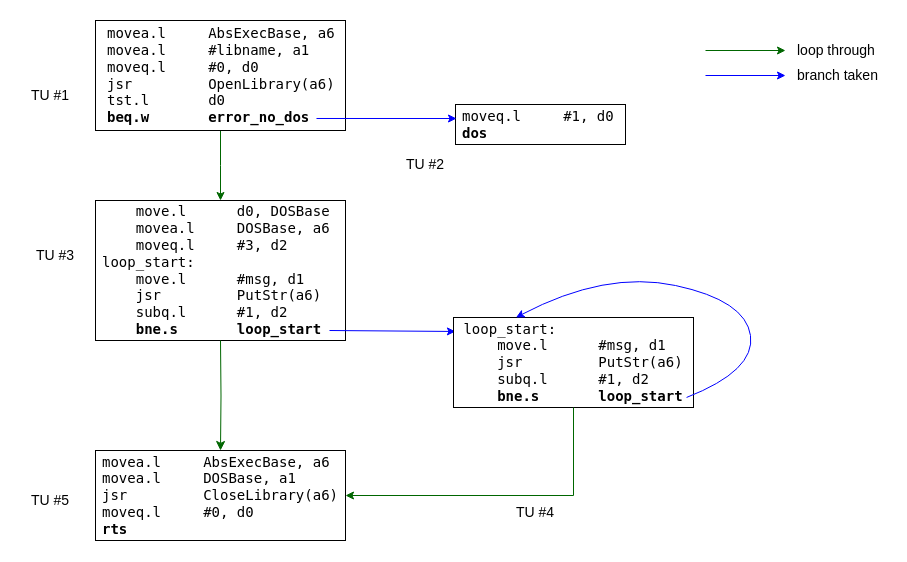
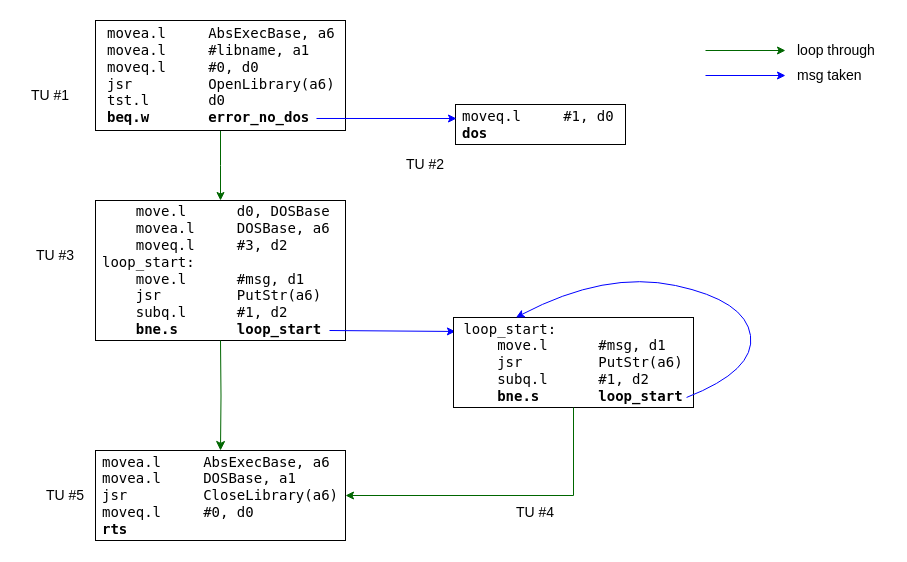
  <mxCell id="0" />
  <mxCell id="1" parent="0" />
  <mxCell id="2" value="&lt;font style=&quot;font-size: 14px&quot;&gt;TU #1&lt;/font&gt;" style="text;html=1;strokeColor=none;fillColor=none;align=center;verticalAlign=middle;whiteSpace=wrap;rounded=0;" parent="1" vertex="1"><mxGeometry x="20" y="85" width="60" height="20" as="geometry" /></mxCell>
  <mxCell id="3" value="&lt;font style=&quot;font-size: 14px&quot;&gt;TU #2&lt;/font&gt;" style="text;html=1;strokeColor=none;fillColor=none;align=center;verticalAlign=middle;whiteSpace=wrap;rounded=0;" parent="1" vertex="1"><mxGeometry x="395" y="154" width="60" height="20" as="geometry" /></mxCell>
  <mxCell id="4" value="" style="group" parent="1" vertex="1" connectable="0"><mxGeometry x="95" y="200" width="250" height="140" as="geometry" /></mxCell>
  <mxCell id="5" value="" style="rounded=0;whiteSpace=wrap;html=1;" parent="4" vertex="1"><mxGeometry width="250" height="140" as="geometry" /></mxCell>
  <mxCell id="6" value="&lt;pre style=&quot;font-size: 14px&quot;&gt;&lt;font style=&quot;font-size: 14px&quot;&gt;&amp;nbsp; &amp;nbsp; move.l&amp;nbsp; &amp;nbsp; &amp;nbsp; d0, DOSBase&lt;br&gt;&amp;nbsp; &amp;nbsp; movea.l&amp;nbsp; &amp;nbsp; &amp;nbsp;DOSBase, a6&lt;br&gt;&amp;nbsp; &amp;nbsp; moveq.l&amp;nbsp; &amp;nbsp; &amp;nbsp;#3, d2&lt;br&gt;loop_start:&lt;br&gt;&amp;nbsp; &amp;nbsp; move.l&amp;nbsp; &amp;nbsp; &amp;nbsp; #msg, d1&lt;br&gt;&amp;nbsp; &amp;nbsp; jsr&amp;nbsp; &amp;nbsp; &amp;nbsp; &amp;nbsp; &amp;nbsp;PutStr(a6)&lt;br&gt;&amp;nbsp; &amp;nbsp; subq.l&amp;nbsp; &amp;nbsp; &amp;nbsp; #1, d2&lt;br&gt;&amp;nbsp; &amp;nbsp; &lt;b&gt;bne.s&amp;nbsp; &amp;nbsp; &amp;nbsp; &amp;nbsp;loop_start&lt;/b&gt;&lt;/font&gt;&lt;/pre&gt;" style="text;html=1;strokeColor=none;fillColor=none;align=left;verticalAlign=middle;whiteSpace=wrap;rounded=0;" parent="4" vertex="1"><mxGeometry x="5" y="5" width="240" height="130" as="geometry" /></mxCell>
  <mxCell id="7" value="" style="endArrow=classic;html=1;entryX=-0.017;entryY=0.122;entryDx=0;entryDy=0;entryPerimeter=0;strokeColor=#0000FF;strokeWidth=1;" parent="4" edge="1"><mxGeometry width="50" height="50" relative="1" as="geometry"><mxPoint x="234" y="130" as="sourcePoint" /><mxPoint x="359.92" y="130.98" as="targetPoint" /></mxGeometry></mxCell>
  <mxCell id="8" style="edgeStyle=orthogonalEdgeStyle;rounded=0;orthogonalLoop=1;jettySize=auto;html=1;exitX=0.5;exitY=1;exitDx=0;exitDy=0;strokeWidth=1;strokeColor=#006600;" parent="1" source="15" edge="1"><mxGeometry relative="1" as="geometry"><mxPoint x="220" y="200" as="targetPoint" /></mxGeometry></mxCell>
  <mxCell id="9" value="" style="group" parent="1" vertex="1" connectable="0"><mxGeometry x="453" y="317" width="240" height="90" as="geometry" /></mxCell>
  <mxCell id="10" value="" style="rounded=0;whiteSpace=wrap;html=1;" parent="9" vertex="1"><mxGeometry width="240" height="90" as="geometry" /></mxCell>
  <mxCell id="11" value="&lt;pre style=&quot;text-align: left ; font-size: 14px&quot;&gt;loop_start:&lt;br&gt;&amp;nbsp; &amp;nbsp; move.l&amp;nbsp; &amp;nbsp; &amp;nbsp; #msg, d1&lt;br&gt;&amp;nbsp; &amp;nbsp; jsr&amp;nbsp; &amp;nbsp; &amp;nbsp; &amp;nbsp; &amp;nbsp;PutStr(a6)&lt;br&gt;&amp;nbsp; &amp;nbsp; subq.l&amp;nbsp; &amp;nbsp; &amp;nbsp; #1, d2&lt;br&gt;&amp;nbsp; &amp;nbsp; &lt;b&gt;bne.s&amp;nbsp; &amp;nbsp; &amp;nbsp; &amp;nbsp;loop_start&lt;/b&gt;&lt;/pre&gt;" style="text;html=1;strokeColor=none;fillColor=none;align=center;verticalAlign=middle;whiteSpace=wrap;rounded=0;" parent="9" vertex="1"><mxGeometry x="5" width="230" height="90" as="geometry" /></mxCell>
  <mxCell id="12" value="" style="curved=1;endArrow=classic;html=1;entryX=0.25;entryY=0;entryDx=0;entryDy=0;exitX=0.996;exitY=0.844;exitDx=0;exitDy=0;exitPerimeter=0;strokeColor=#0000FF;strokeWidth=1;" parent="9" target="11" edge="1"><mxGeometry width="50" height="50" relative="1" as="geometry"><mxPoint x="233.08" y="79.96" as="sourcePoint" /><mxPoint x="61.5" y="4" as="targetPoint" /><Array as="points"><mxPoint x="302" y="53" /><mxPoint x="292" y="-17" /><mxPoint x="152" y="-47" /></Array></mxGeometry></mxCell>
  <mxCell id="13" value="" style="group" parent="1" vertex="1" connectable="0"><mxGeometry x="95" y="20" width="250" height="110" as="geometry" /></mxCell>
  <mxCell id="14" value="" style="rounded=0;whiteSpace=wrap;html=1;" parent="13" vertex="1"><mxGeometry width="250" height="110" as="geometry" /></mxCell>
  <mxCell id="15" value="&lt;pre style=&quot;font-size: 14px&quot;&gt;movea.l     AbsExecBase, a6&lt;br&gt;movea.l     #libname, a1&lt;br&gt;moveq.l     #0, d0&lt;br&gt;jsr         OpenLibrary(a6)&lt;br&gt;tst.l       d0&lt;br&gt;&lt;b&gt;beq.w       error_no_dos&lt;/b&gt;&lt;/pre&gt;" style="text;html=1;strokeColor=none;fillColor=none;align=left;verticalAlign=middle;whiteSpace=wrap;rounded=0;" parent="13" vertex="1"><mxGeometry x="10" width="230" height="110" as="geometry" /></mxCell>
  <mxCell id="16" value="" style="group" parent="1" vertex="1" connectable="0"><mxGeometry x="455" y="104" width="170" height="40" as="geometry" /></mxCell>
  <mxCell id="17" value="" style="rounded=0;whiteSpace=wrap;html=1;" parent="16" vertex="1"><mxGeometry width="170" height="40" as="geometry" /></mxCell>
  <mxCell id="18" value="&lt;pre style=&quot;font-size: 14px&quot;&gt;moveq.l&amp;nbsp; &amp;nbsp; &amp;nbsp;#1, d0&lt;br&gt;&lt;b&gt;dos&lt;/b&gt;&lt;/pre&gt;" style="text;html=1;strokeColor=none;fillColor=none;align=left;verticalAlign=middle;whiteSpace=wrap;rounded=0;" parent="16" vertex="1"><mxGeometry x="5" width="160" height="40" as="geometry" /></mxCell>
  <mxCell id="19" value="" style="endArrow=classic;html=1;exitX=0.913;exitY=0.909;exitDx=0;exitDy=0;exitPerimeter=0;strokeColor=#0000FF;strokeWidth=1;" parent="1" edge="1"><mxGeometry width="50" height="50" relative="1" as="geometry"><mxPoint x="315.99" y="117.99" as="sourcePoint" /><mxPoint x="456" y="118" as="targetPoint" /></mxGeometry></mxCell>
  <mxCell id="20" value="&lt;font style=&quot;font-size: 14px&quot;&gt;TU #4&lt;/font&gt;" style="text;html=1;strokeColor=none;fillColor=none;align=center;verticalAlign=middle;whiteSpace=wrap;rounded=0;" parent="1" vertex="1"><mxGeometry x="505" y="502" width="60" height="20" as="geometry" /></mxCell>
  <mxCell id="21" value="&lt;font style=&quot;font-size: 14px&quot;&gt;TU #3&lt;/font&gt;" style="text;html=1;strokeColor=none;fillColor=none;align=center;verticalAlign=middle;whiteSpace=wrap;rounded=0;" parent="1" vertex="1"><mxGeometry x="25" y="245" width="60" height="20" as="geometry" /></mxCell>
- <mxCell id="22" value="&lt;font style=&quot;font-size: 14px&quot;&gt;TU #5&lt;/font&gt;" style="text;html=1;strokeColor=none;fillColor=none;align=center;verticalAlign=middle;whiteSpace=wrap;rounded=0;" parent="1" vertex="1"><mxGeometry x="20" y="490" width="60" height="20" as="geometry" /></mxCell>
+ <mxCell id="22" value="&lt;font style=&quot;font-size: 14px&quot;&gt;TU #5&lt;/font&gt;" style="text;html=1;strokeColor=none;fillColor=none;align=center;verticalAlign=middle;whiteSpace=wrap;rounded=0;" parent="1" vertex="1"><mxGeometry x="35" y="485" width="60" height="20" as="geometry" /></mxCell>
  <mxCell id="23" style="edgeStyle=orthogonalEdgeStyle;rounded=0;orthogonalLoop=1;jettySize=auto;html=1;entryX=0.5;entryY=0;entryDx=0;entryDy=0;endSize=7;strokeWidth=1;strokeColor=#006600;" parent="1" target="31" edge="1"><mxGeometry relative="1" as="geometry"><mxPoint x="220" y="340" as="sourcePoint" /></mxGeometry></mxCell>
  <mxCell id="24" value="" style="endArrow=classic;html=1;strokeWidth=1;fontColor=#0000FF;strokeColor=#006600;" parent="1" edge="1"><mxGeometry width="50" height="50" relative="1" as="geometry"><mxPoint x="705" y="50" as="sourcePoint" /><mxPoint x="785" y="50" as="targetPoint" /></mxGeometry></mxCell>
  <mxCell id="25" value="&lt;font style=&quot;font-size: 14px&quot;&gt;loop through&lt;/font&gt;" style="text;html=1;strokeColor=none;fillColor=none;align=left;verticalAlign=middle;whiteSpace=wrap;rounded=0;" parent="1" vertex="1"><mxGeometry x="795" y="40" width="90" height="20" as="geometry" /></mxCell>
  <mxCell id="26" value="" style="endArrow=classic;html=1;strokeWidth=1;fontColor=#0000FF;strokeColor=#0000FF;" parent="1" edge="1"><mxGeometry width="50" height="50" relative="1" as="geometry"><mxPoint x="705" y="75" as="sourcePoint" /><mxPoint x="785" y="75" as="targetPoint" /></mxGeometry></mxCell>
- <mxCell id="27" value="&lt;font style=&quot;font-size: 14px&quot;&gt;branch taken&lt;/font&gt;" style="text;html=1;strokeColor=none;fillColor=none;align=left;verticalAlign=middle;whiteSpace=wrap;rounded=0;" parent="1" vertex="1"><mxGeometry x="795" y="65" width="90" height="20" as="geometry" /></mxCell>
+ <mxCell id="27" value="&lt;font style=&quot;font-size: 14px&quot;&gt;msg taken&lt;/font&gt;" style="text;html=1;strokeColor=none;fillColor=none;align=left;verticalAlign=middle;whiteSpace=wrap;rounded=0;" parent="1" vertex="1"><mxGeometry x="795" y="65" width="90" height="20" as="geometry" /></mxCell>
  <mxCell id="28" style="edgeStyle=orthogonalEdgeStyle;rounded=0;orthogonalLoop=1;jettySize=auto;html=1;exitX=0.5;exitY=1;exitDx=0;exitDy=0;entryX=1;entryY=0.5;entryDx=0;entryDy=0;strokeWidth=1;fontColor=#0000FF;strokeColor=#006600;" parent="1" source="11" target="30" edge="1"><mxGeometry relative="1" as="geometry" /></mxCell>
  <mxCell id="29" value="" style="group" parent="1" vertex="1" connectable="0"><mxGeometry x="95" y="450" width="250" height="90" as="geometry" /></mxCell>
  <mxCell id="30" value="" style="rounded=0;whiteSpace=wrap;html=1;" parent="29" vertex="1"><mxGeometry width="250" height="90" as="geometry" /></mxCell>
  <mxCell id="31" value="&lt;pre style=&quot;font-size: 14px&quot;&gt;movea.l&amp;nbsp; &amp;nbsp; &amp;nbsp;AbsExecBase, a6&lt;br&gt;movea.l&amp;nbsp; &amp;nbsp; &amp;nbsp;DOSBase, a1&lt;br&gt;jsr&amp;nbsp; &amp;nbsp; &amp;nbsp; &amp;nbsp; &amp;nbsp;CloseLibrary(a6)&lt;br&gt;moveq.l&amp;nbsp; &amp;nbsp; &amp;nbsp;#0, d0&lt;br&gt;&lt;b&gt;rts&lt;/b&gt;&lt;/pre&gt;" style="text;html=1;strokeColor=none;fillColor=none;align=left;verticalAlign=middle;whiteSpace=wrap;rounded=0;" parent="29" vertex="1"><mxGeometry x="5" width="240" height="90" as="geometry" /></mxCell>
